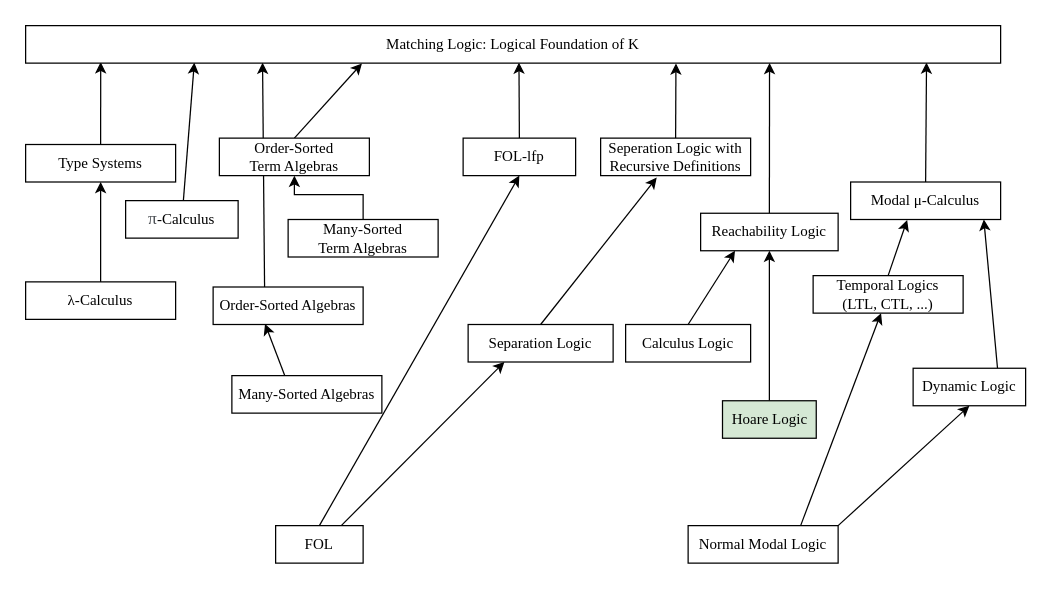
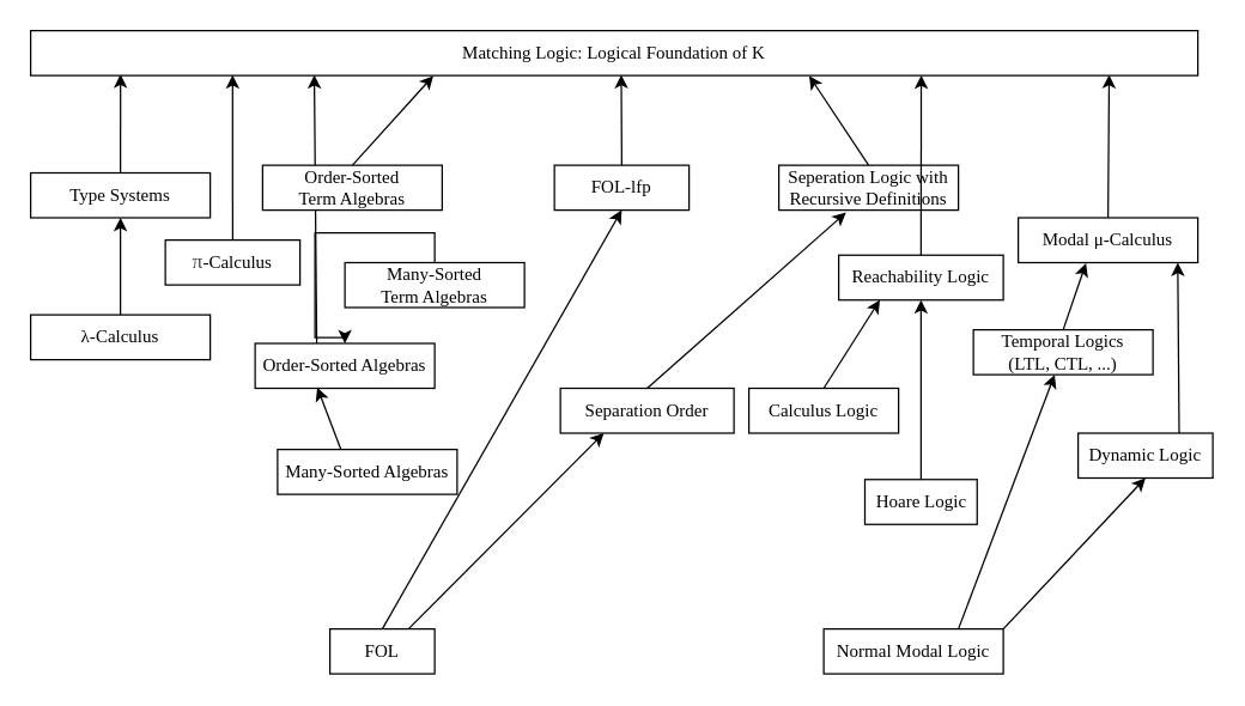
  <mxCell id="0" />
  <mxCell id="1" parent="0" />
  <mxCell id="2" style="edgeStyle=none;rounded=0;orthogonalLoop=1;jettySize=auto;html=1;exitX=0.5;exitY=0;exitDx=0;exitDy=0;entryX=0.506;entryY=0.986;entryDx=0;entryDy=0;entryPerimeter=0;fontFamily=Times New Roman;fontStyle=0" parent="1" source="3" target="30" edge="1"><mxGeometry relative="1" as="geometry" /></mxCell>
  <mxCell id="3" value="FOL-lfp" style="rounded=0;whiteSpace=wrap;html=1;fontFamily=Times New Roman;fontStyle=0" parent="1" vertex="1"><mxGeometry x="370" y="110" width="90" height="30" as="geometry" /></mxCell>
  <mxCell id="4" style="edgeStyle=none;rounded=0;orthogonalLoop=1;jettySize=auto;html=1;exitX=0.5;exitY=0;exitDx=0;exitDy=0;entryX=0.667;entryY=1.007;entryDx=0;entryDy=0;entryPerimeter=0;fontFamily=Times New Roman;fontStyle=0" parent="1" source="5" target="30" edge="1"><mxGeometry relative="1" as="geometry"><mxPoint x="550" y="200" as="targetPoint" /></mxGeometry></mxCell>
- <mxCell id="5" value="Seperation Logic with Recursive Definitions" style="rounded=0;whiteSpace=wrap;html=1;fontFamily=Times New Roman;fontStyle=0" parent="1" vertex="1"><mxGeometry x="480" y="110" width="120" height="30" as="geometry" /></mxCell>
+ <mxCell id="5" value="Seperation Logic with Recursive Definitions" style="rounded=0;whiteSpace=wrap;html=1;fontFamily=Times New Roman;fontStyle=0" parent="1" vertex="1"><mxGeometry x="520" y="110" width="120" height="30" as="geometry" /></mxCell>
  <mxCell id="6" value="" style="edgeStyle=none;rounded=0;orthogonalLoop=1;jettySize=auto;html=1;exitX=0.75;exitY=0;exitDx=0;exitDy=0;fontFamily=Times New Roman;fontStyle=0" parent="1" source="8" target="10" edge="1"><mxGeometry relative="1" as="geometry" /></mxCell>
  <mxCell id="7" style="edgeStyle=none;rounded=0;orthogonalLoop=1;jettySize=auto;html=1;entryX=0.5;entryY=1;entryDx=0;entryDy=0;exitX=1;exitY=0;exitDx=0;exitDy=0;fontFamily=Times New Roman;fontStyle=0" parent="1" source="8" target="12" edge="1"><mxGeometry relative="1" as="geometry"><mxPoint x="920" y="370.1" as="targetPoint" /></mxGeometry></mxCell>
  <mxCell id="8" value="Normal Modal Logic" style="rounded=0;whiteSpace=wrap;html=1;fontFamily=Times New Roman;fontStyle=0" parent="1" vertex="1"><mxGeometry x="550" y="420" width="120" height="30" as="geometry" /></mxCell>
  <mxCell id="9" style="edgeStyle=none;rounded=0;orthogonalLoop=1;jettySize=auto;html=1;exitX=0.5;exitY=0;exitDx=0;exitDy=0;entryX=0.377;entryY=1.013;entryDx=0;entryDy=0;entryPerimeter=0;fontFamily=Times New Roman;fontStyle=0" parent="1" source="10" target="14" edge="1"><mxGeometry relative="1" as="geometry"><Array as="points" /></mxGeometry></mxCell>
  <mxCell id="10" value="Temporal Logics&lt;br&gt;(LTL, CTL, ...)" style="rounded=0;whiteSpace=wrap;html=1;fontFamily=Times New Roman;fontStyle=0" parent="1" vertex="1"><mxGeometry x="650" y="220" width="120" height="30" as="geometry" /></mxCell>
  <mxCell id="11" style="edgeStyle=none;rounded=0;orthogonalLoop=1;jettySize=auto;html=1;exitX=0.75;exitY=0;exitDx=0;exitDy=0;entryX=0.888;entryY=0.999;entryDx=0;entryDy=0;entryPerimeter=0;fontFamily=Times New Roman;fontStyle=0" parent="1" source="12" target="14" edge="1"><mxGeometry relative="1" as="geometry"><mxPoint x="960" y="310.1" as="targetPoint" /></mxGeometry></mxCell>
- <mxCell id="12" value="Dynamic Logic&lt;br&gt;" style="rounded=0;whiteSpace=wrap;html=1;fontFamily=Times New Roman;fontStyle=0" parent="1" vertex="1"><mxGeometry x="730" y="294.1" width="90" height="30" as="geometry" /></mxCell>
+ <mxCell id="12" value="Dynamic Logic&lt;br&gt;" style="rounded=0;whiteSpace=wrap;html=1;fontFamily=Times New Roman;fontStyle=0" parent="1" vertex="1"><mxGeometry x="720" y="289.1" width="90" height="30" as="geometry" /></mxCell>
  <mxCell id="13" style="edgeStyle=none;rounded=0;orthogonalLoop=1;jettySize=auto;html=1;exitX=0.5;exitY=0;exitDx=0;exitDy=0;entryX=0.924;entryY=0.985;entryDx=0;entryDy=0;entryPerimeter=0;fontFamily=Times New Roman;fontStyle=0" parent="1" source="14" target="30" edge="1"><mxGeometry relative="1" as="geometry" /></mxCell>
  <mxCell id="14" value="Modal μ-Calculus" style="rounded=0;whiteSpace=wrap;html=1;fontFamily=Times New Roman;fontStyle=0" parent="1" vertex="1"><mxGeometry x="680" y="145.1" width="120" height="30" as="geometry" /></mxCell>
  <mxCell id="15" style="edgeStyle=none;rounded=0;orthogonalLoop=1;jettySize=auto;html=1;exitX=0.5;exitY=0;exitDx=0;exitDy=0;entryX=0.5;entryY=1;entryDx=0;entryDy=0;fontFamily=Times New Roman;fontStyle=0" parent="1" source="17" target="3" edge="1"><mxGeometry relative="1" as="geometry"><mxPoint x="500" y="350.1" as="targetPoint" /></mxGeometry></mxCell>
  <mxCell id="16" value="" style="edgeStyle=none;rounded=0;orthogonalLoop=1;jettySize=auto;html=1;entryX=0.25;entryY=1;entryDx=0;entryDy=0;exitX=0.75;exitY=0;exitDx=0;exitDy=0;fontFamily=Times New Roman;fontStyle=0" parent="1" source="17" target="19" edge="1"><mxGeometry relative="1" as="geometry" /></mxCell>
  <mxCell id="17" value="FOL" style="rounded=0;whiteSpace=wrap;html=1;fontFamily=Times New Roman;fontStyle=0" parent="1" vertex="1"><mxGeometry x="220" y="420" width="70" height="30" as="geometry" /></mxCell>
  <mxCell id="18" style="edgeStyle=none;rounded=0;orthogonalLoop=1;jettySize=auto;html=1;exitX=0.5;exitY=0;exitDx=0;exitDy=0;entryX=0.374;entryY=1.053;entryDx=0;entryDy=0;entryPerimeter=0;fontFamily=Times New Roman;fontStyle=0" parent="1" source="19" target="5" edge="1"><mxGeometry relative="1" as="geometry" /></mxCell>
- <mxCell id="19" value="Separation Logic" style="rounded=0;whiteSpace=wrap;html=1;fontFamily=Times New Roman;fontStyle=0" parent="1" vertex="1"><mxGeometry x="374" y="259.1" width="116" height="30" as="geometry" /></mxCell>
+ <mxCell id="19" value="Separation Order" style="rounded=0;whiteSpace=wrap;html=1;fontFamily=Times New Roman;fontStyle=0" parent="1" vertex="1"><mxGeometry x="374" y="259.1" width="116" height="30" as="geometry" /></mxCell>
  <mxCell id="20" style="edgeStyle=none;rounded=0;orthogonalLoop=1;jettySize=auto;html=1;exitX=0.5;exitY=0;exitDx=0;exitDy=0;entryX=0.763;entryY=0.996;entryDx=0;entryDy=0;entryPerimeter=0;fontFamily=Times New Roman;fontStyle=0" parent="1" source="21" target="30" edge="1"><mxGeometry relative="1" as="geometry" /></mxCell>
  <mxCell id="21" value="Reachability Logic" style="rounded=0;whiteSpace=wrap;html=1;fontFamily=Times New Roman;fontStyle=0" parent="1" vertex="1"><mxGeometry x="560" y="170.1" width="110" height="30" as="geometry" /></mxCell>
  <mxCell id="22" style="edgeStyle=none;rounded=0;orthogonalLoop=1;jettySize=auto;html=1;exitX=0.5;exitY=0;exitDx=0;exitDy=0;entryX=0.5;entryY=1;entryDx=0;entryDy=0;fontFamily=Times New Roman;fontStyle=0" parent="1" source="23" target="21" edge="1"><mxGeometry relative="1" as="geometry"><mxPoint x="640" y="181.1" as="targetPoint" /></mxGeometry></mxCell>
- <mxCell id="23" value="Hoare Logic" style="rounded=0;whiteSpace=wrap;html=1;fontFamily=Times New Roman;fontStyle=0;fillColor=#d5e8d4;" parent="1" vertex="1"><mxGeometry x="577.5" y="320.1" width="75" height="30" as="geometry" /></mxCell>
+ <mxCell id="23" value="Hoare Logic" style="rounded=0;whiteSpace=wrap;html=1;fontFamily=Times New Roman;fontStyle=0" parent="1" vertex="1"><mxGeometry x="577.5" y="320.1" width="75" height="30" as="geometry" /></mxCell>
  <mxCell id="24" style="rounded=0;orthogonalLoop=1;jettySize=auto;html=1;exitX=0.5;exitY=0;exitDx=0;exitDy=0;entryX=0.25;entryY=1;entryDx=0;entryDy=0;fontFamily=Times New Roman;fontStyle=0" parent="1" source="25" target="21" edge="1"><mxGeometry relative="1" as="geometry" /></mxCell>
  <mxCell id="25" value="Calculus Logic" style="rounded=0;whiteSpace=wrap;html=1;fontFamily=Times New Roman;fontStyle=0" parent="1" vertex="1"><mxGeometry x="500" y="259.1" width="100" height="30" as="geometry" /></mxCell>
  <mxCell id="26" value="" style="edgeStyle=none;rounded=0;orthogonalLoop=1;jettySize=auto;html=1;fontFamily=Times New Roman;fontStyle=0" parent="1" source="27" target="29" edge="1"><mxGeometry relative="1" as="geometry" /></mxCell>
- <mxCell id="27" value="&lt;span&gt;λ-&lt;/span&gt;Calculus" style="rounded=0;whiteSpace=wrap;html=1;fontFamily=Times New Roman;fontStyle=0" parent="1" vertex="1"><mxGeometry x="20" y="225" width="120" height="30" as="geometry" /></mxCell>
+ <mxCell id="27" value="&lt;span&gt;λ-&lt;/span&gt;Calculus" style="rounded=0;whiteSpace=wrap;html=1;fontFamily=Times New Roman;fontStyle=0" parent="1" vertex="1"><mxGeometry x="20" y="210" width="120" height="30" as="geometry" /></mxCell>
  <mxCell id="28" style="edgeStyle=none;rounded=0;orthogonalLoop=1;jettySize=auto;html=1;exitX=0.5;exitY=0;exitDx=0;exitDy=0;entryX=0.077;entryY=0.973;entryDx=0;entryDy=0;entryPerimeter=0;fontFamily=Times New Roman;fontStyle=0" parent="1" source="29" target="30" edge="1"><mxGeometry relative="1" as="geometry"><mxPoint x="310" y="80" as="targetPoint" /></mxGeometry></mxCell>
  <mxCell id="29" value="Type Systems" style="rounded=0;whiteSpace=wrap;html=1;fontFamily=Times New Roman;fontStyle=0" parent="1" vertex="1"><mxGeometry x="20" y="115.1" width="120" height="30" as="geometry" /></mxCell>
  <mxCell id="30" value="Matching Logic: Logical Foundation of K" style="rounded=0;whiteSpace=wrap;html=1;fontFamily=Times New Roman;fontStyle=0" parent="1" vertex="1"><mxGeometry x="20" y="20" width="780" height="30" as="geometry" /></mxCell>
  <mxCell id="31" value="" style="edgeStyle=none;rounded=0;orthogonalLoop=1;jettySize=auto;html=1;entryX=0.346;entryY=0.982;entryDx=0;entryDy=0;entryPerimeter=0;exitX=0.353;exitY=0.005;exitDx=0;exitDy=0;exitPerimeter=0;fontFamily=Times New Roman;fontStyle=0" parent="1" source="32" target="34" edge="1"><mxGeometry relative="1" as="geometry" /></mxCell>
  <mxCell id="32" value="Many-Sorted Algebras" style="rounded=0;whiteSpace=wrap;html=1;fontFamily=Times New Roman;fontStyle=0" parent="1" vertex="1"><mxGeometry x="185" y="300" width="120" height="30" as="geometry" /></mxCell>
  <mxCell id="33" style="edgeStyle=none;rounded=0;orthogonalLoop=1;jettySize=auto;html=1;exitX=0.343;exitY=0;exitDx=0;exitDy=0;entryX=0.243;entryY=0.989;entryDx=0;entryDy=0;entryPerimeter=0;exitPerimeter=0;fontFamily=Times New Roman;fontStyle=0" parent="1" source="34" target="30" edge="1"><mxGeometry relative="1" as="geometry"><mxPoint x="210" y="110" as="targetPoint" /></mxGeometry></mxCell>
  <mxCell id="34" value="Order-Sorted Algebras" style="rounded=0;whiteSpace=wrap;html=1;fontFamily=Times New Roman;fontStyle=0" parent="1" vertex="1"><mxGeometry x="170" y="229.1" width="120" height="30" as="geometry" /></mxCell>
- <mxCell id="35" style="edgeStyle=orthogonalEdgeStyle;rounded=0;orthogonalLoop=1;jettySize=auto;html=1;exitX=0.5;exitY=0;exitDx=0;exitDy=0;entryX=0.5;entryY=1;entryDx=0;entryDy=0;fontFamily=Times New Roman;fontStyle=0" edge="1" parent="1" source="36" target="38"><mxGeometry relative="1" as="geometry" /></mxCell>
+ <mxCell id="35" style="edgeStyle=orthogonalEdgeStyle;rounded=0;orthogonalLoop=1;jettySize=auto;html=1;exitX=0.5;exitY=0;exitDx=0;exitDy=0;fontFamily=Times New Roman;fontStyle=0;" edge="1" parent="1" source="36" target="34"><mxGeometry relative="1" as="geometry" /></mxCell>
  <mxCell id="36" value="Many-Sorted &lt;br&gt;Term Algebras" style="rounded=0;whiteSpace=wrap;html=1;fontFamily=Times New Roman;fontStyle=0" vertex="1" parent="1"><mxGeometry x="230" y="175.1" width="120" height="30" as="geometry" /></mxCell>
  <mxCell id="37" style="rounded=0;orthogonalLoop=1;jettySize=auto;html=1;exitX=0.5;exitY=0;exitDx=0;exitDy=0;entryX=0.345;entryY=1.007;entryDx=0;entryDy=0;entryPerimeter=0;fontFamily=Times New Roman;fontStyle=0" edge="1" parent="1" source="38" target="30"><mxGeometry relative="1" as="geometry" /></mxCell>
  <mxCell id="38" value="Order-Sorted &lt;br&gt;Term Algebras" style="rounded=0;whiteSpace=wrap;html=1;fontFamily=Times New Roman;fontStyle=0" vertex="1" parent="1"><mxGeometry x="175" y="110" width="120" height="30" as="geometry" /></mxCell>
  <mxCell id="39" style="edgeStyle=none;rounded=0;orthogonalLoop=1;jettySize=auto;html=1;entryX=0.173;entryY=0.989;entryDx=0;entryDy=0;entryPerimeter=0;fontFamily=Times New Roman;fontStyle=0" edge="1" parent="1" source="40" target="30"><mxGeometry relative="1" as="geometry" /></mxCell>
- <mxCell id="40" value="&lt;span style=&quot;color: rgb(77, 81, 86); font-size: 14px; background-color: rgb(255, 255, 255);&quot;&gt;π&lt;/span&gt;-Calculus" style="rounded=0;whiteSpace=wrap;html=1;fontFamily=Times New Roman;fontStyle=0" vertex="1" parent="1"><mxGeometry x="100" y="160" width="90" height="30" as="geometry" /></mxCell>
+ <mxCell id="40" value="&lt;span style=&quot;color: rgb(77, 81, 86); font-size: 14px; background-color: rgb(255, 255, 255);&quot;&gt;π&lt;/span&gt;-Calculus" style="rounded=0;whiteSpace=wrap;html=1;fontFamily=Times New Roman;fontStyle=0" vertex="1" parent="1"><mxGeometry x="110" y="160" width="90" height="30" as="geometry" /></mxCell>
